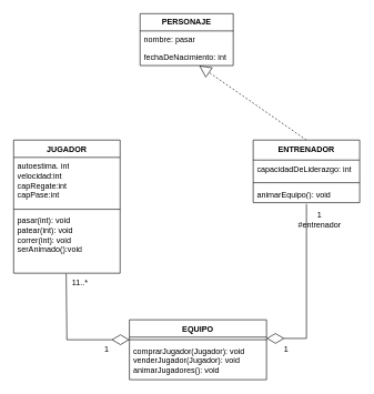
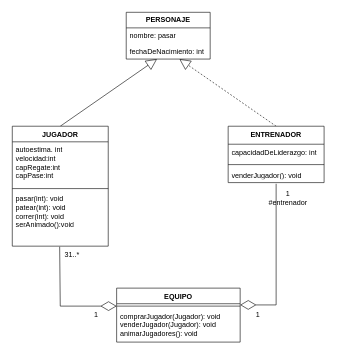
  <mxCell id="0" />
  <mxCell id="1" parent="0" />
  <mxCell id="2" value="&lt;b&gt;PERSONAJE&lt;/b&gt;" style="swimlane;fontStyle=0;childLayout=stackLayout;horizontal=1;startSize=26;fillColor=none;horizontalStack=0;resizeParent=1;resizeParentMax=0;resizeLast=0;collapsible=1;marginBottom=0;whiteSpace=wrap;html=1;" vertex="1" parent="1"><mxGeometry x="210" y="20" width="140" height="78" as="geometry" /></mxCell>
  <mxCell id="3" value="nombre: pasar" style="text;strokeColor=none;fillColor=none;align=left;verticalAlign=top;spacingLeft=4;spacingRight=4;overflow=hidden;rotatable=0;points=[[0,0.5],[1,0.5]];portConstraint=eastwest;whiteSpace=wrap;html=1;" vertex="1" parent="2"><mxGeometry y="26" width="140" height="26" as="geometry" /></mxCell>
  <mxCell id="4" value="fechaDeNacimiento: int" style="text;strokeColor=none;fillColor=none;align=left;verticalAlign=top;spacingLeft=4;spacingRight=4;overflow=hidden;rotatable=0;points=[[0,0.5],[1,0.5]];portConstraint=eastwest;whiteSpace=wrap;html=1;" vertex="1" parent="2"><mxGeometry y="52" width="140" height="26" as="geometry" /></mxCell>
  <mxCell id="5" value="" style="endArrow=block;endSize=16;endFill=0;html=1;rounded=0;exitX=0.5;exitY=0;exitDx=0;exitDy=0;dashed=1;" edge="1" parent="1" source="12" target="4"><mxGeometry width="160" relative="1" as="geometry"><mxPoint x="300" y="210" as="sourcePoint" /><mxPoint x="350" y="100" as="targetPoint" /></mxGeometry></mxCell>
+ <mxCell id="6" value="" style="endArrow=block;endSize=16;endFill=0;html=1;rounded=0;exitX=0.5;exitY=0;exitDx=0;exitDy=0;" edge="1" parent="1" source="7" target="4"><mxGeometry width="160" relative="1" as="geometry"><mxPoint x="80" y="150" as="sourcePoint" /><mxPoint x="100" y="210" as="targetPoint" /><Array as="points" /></mxGeometry></mxCell>
  <mxCell id="7" value="JUGADOR" style="swimlane;fontStyle=1;align=center;verticalAlign=top;childLayout=stackLayout;horizontal=1;startSize=26;horizontalStack=0;resizeParent=1;resizeParentMax=0;resizeLast=0;collapsible=1;marginBottom=0;whiteSpace=wrap;html=1;" vertex="1" parent="1"><mxGeometry x="20" y="210" width="160" height="200" as="geometry" /></mxCell>
  <mxCell id="8" value="autoestima. int&lt;div&gt;velocidad:int&lt;/div&gt;&lt;div&gt;capRegate:int&lt;/div&gt;&lt;div&gt;capPase:int&lt;/div&gt;" style="text;strokeColor=none;fillColor=none;align=left;verticalAlign=top;spacingLeft=4;spacingRight=4;overflow=hidden;rotatable=0;points=[[0,0.5],[1,0.5]];portConstraint=eastwest;whiteSpace=wrap;html=1;" vertex="1" parent="7"><mxGeometry y="26" width="160" height="74" as="geometry" /></mxCell>
  <mxCell id="9" value="" style="line;strokeWidth=1;fillColor=none;align=left;verticalAlign=middle;spacingTop=-1;spacingLeft=3;spacingRight=3;rotatable=0;labelPosition=right;points=[];portConstraint=eastwest;strokeColor=inherit;" vertex="1" parent="7"><mxGeometry y="100" width="160" height="8" as="geometry" /></mxCell>
  <mxCell id="10" value="pasar(int): void&lt;div&gt;patear(int): void&lt;/div&gt;&lt;div&gt;correr(int): void&lt;/div&gt;&lt;div&gt;serAnimado():void&lt;/div&gt;" style="text;strokeColor=none;fillColor=none;align=left;verticalAlign=top;spacingLeft=4;spacingRight=4;overflow=hidden;rotatable=0;points=[[0,0.5],[1,0.5]];portConstraint=eastwest;whiteSpace=wrap;html=1;" vertex="1" parent="7"><mxGeometry y="108" width="160" height="92" as="geometry" /></mxCell>
  <mxCell id="11" style="edgeStyle=orthogonalEdgeStyle;rounded=0;orthogonalLoop=1;jettySize=auto;html=1;exitX=0.5;exitY=0;exitDx=0;exitDy=0;" edge="1" parent="1" source="12"><mxGeometry relative="1" as="geometry"><mxPoint x="460" y="210" as="targetPoint" /></mxGeometry></mxCell>
  <mxCell id="12" value="ENTRENADOR" style="swimlane;fontStyle=1;align=center;verticalAlign=top;childLayout=stackLayout;horizontal=1;startSize=30;horizontalStack=0;resizeParent=1;resizeParentMax=0;resizeLast=0;collapsible=1;marginBottom=0;whiteSpace=wrap;html=1;" vertex="1" parent="1"><mxGeometry x="380" y="210" width="160" height="94" as="geometry" /></mxCell>
  <mxCell id="13" value="capacidadDeLiderazgo: int" style="text;strokeColor=none;fillColor=none;align=left;verticalAlign=top;spacingLeft=4;spacingRight=4;overflow=hidden;rotatable=0;points=[[0,0.5],[1,0.5]];portConstraint=eastwest;whiteSpace=wrap;html=1;" vertex="1" parent="12"><mxGeometry y="30" width="160" height="30" as="geometry" /></mxCell>
  <mxCell id="14" value="" style="line;strokeWidth=1;fillColor=none;align=left;verticalAlign=middle;spacingTop=-1;spacingLeft=3;spacingRight=3;rotatable=0;labelPosition=right;points=[];portConstraint=eastwest;strokeColor=inherit;" vertex="1" parent="12"><mxGeometry y="60" width="160" height="8" as="geometry" /></mxCell>
- <mxCell id="15" value="animarEquipo(): void" style="text;strokeColor=none;fillColor=none;align=left;verticalAlign=top;spacingLeft=4;spacingRight=4;overflow=hidden;rotatable=0;points=[[0,0.5],[1,0.5]];portConstraint=eastwest;whiteSpace=wrap;html=1;" vertex="1" parent="12"><mxGeometry y="68" width="160" height="26" as="geometry" /></mxCell>
+ <mxCell id="15" value="venderJugador(): void" style="text;strokeColor=none;fillColor=none;align=left;verticalAlign=top;spacingLeft=4;spacingRight=4;overflow=hidden;rotatable=0;points=[[0,0.5],[1,0.5]];portConstraint=eastwest;whiteSpace=wrap;html=1;" vertex="1" parent="12"><mxGeometry y="68" width="160" height="26" as="geometry" /></mxCell>
  <mxCell id="16" value="EQUIPO" style="swimlane;fontStyle=1;align=center;verticalAlign=top;childLayout=stackLayout;horizontal=1;startSize=26;horizontalStack=0;resizeParent=1;resizeParentMax=0;resizeLast=0;collapsible=1;marginBottom=0;whiteSpace=wrap;html=1;" vertex="1" parent="1"><mxGeometry x="194" y="480" width="206" height="90" as="geometry" /></mxCell>
  <mxCell id="17" value="" style="line;strokeWidth=1;fillColor=none;align=left;verticalAlign=middle;spacingTop=-1;spacingLeft=3;spacingRight=3;rotatable=0;labelPosition=right;points=[];portConstraint=eastwest;strokeColor=inherit;" vertex="1" parent="16"><mxGeometry y="26" width="206" height="8" as="geometry" /></mxCell>
  <mxCell id="18" value="comprarJugador(Jugador): void&lt;div&gt;venderJugador(Jugador): void&lt;/div&gt;&lt;div&gt;animarJugadores(): void&lt;/div&gt;" style="text;strokeColor=none;fillColor=none;align=left;verticalAlign=top;spacingLeft=4;spacingRight=4;overflow=hidden;rotatable=0;points=[[0,0.5],[1,0.5]];portConstraint=eastwest;whiteSpace=wrap;html=1;" vertex="1" parent="16"><mxGeometry y="34" width="206" height="56" as="geometry" /></mxCell>
  <mxCell id="19" value="" style="endArrow=diamondThin;endFill=0;endSize=24;html=1;rounded=0;entryX=1;entryY=0.25;entryDx=0;entryDy=0;entryPerimeter=0;exitX=0.5;exitY=1.077;exitDx=0;exitDy=0;exitPerimeter=0;" edge="1" parent="1" source="15" target="17"><mxGeometry width="160" relative="1" as="geometry"><mxPoint x="460" y="347" as="sourcePoint" /><mxPoint x="350" y="310" as="targetPoint" /><Array as="points"><mxPoint x="460" y="508" /></Array></mxGeometry></mxCell>
  <mxCell id="20" value="" style="endArrow=diamondThin;endFill=0;endSize=24;html=1;rounded=0;" edge="1" parent="1"><mxGeometry width="160" relative="1" as="geometry"><mxPoint x="99" y="411" as="sourcePoint" /><mxPoint x="194" y="510" as="targetPoint" /><Array as="points"><mxPoint x="100" y="510" /></Array></mxGeometry></mxCell>
- <mxCell id="21" value="11..*" style="text;html=1;align=center;verticalAlign=middle;whiteSpace=wrap;rounded=0;" vertex="1" parent="1"><mxGeometry x="90" y="410" width="60" height="30" as="geometry" /></mxCell>
+ <mxCell id="21" value="31..*" style="text;html=1;align=center;verticalAlign=middle;whiteSpace=wrap;rounded=0;" vertex="1" parent="1"><mxGeometry x="90" y="410" width="60" height="30" as="geometry" /></mxCell>
  <mxCell id="22" value="1&lt;div&gt;#entrenador&lt;/div&gt;" style="text;html=1;align=center;verticalAlign=middle;whiteSpace=wrap;rounded=0;" vertex="1" parent="1"><mxGeometry x="450" y="315" width="60" height="30" as="geometry" /></mxCell>
  <mxCell id="23" value="1" style="text;html=1;align=center;verticalAlign=middle;whiteSpace=wrap;rounded=0;" vertex="1" parent="1"><mxGeometry x="400" y="510" width="60" height="30" as="geometry" /></mxCell>
  <mxCell id="24" value="1" style="text;html=1;align=center;verticalAlign=middle;whiteSpace=wrap;rounded=0;" vertex="1" parent="1"><mxGeometry x="130" y="510" width="60" height="30" as="geometry" /></mxCell>
